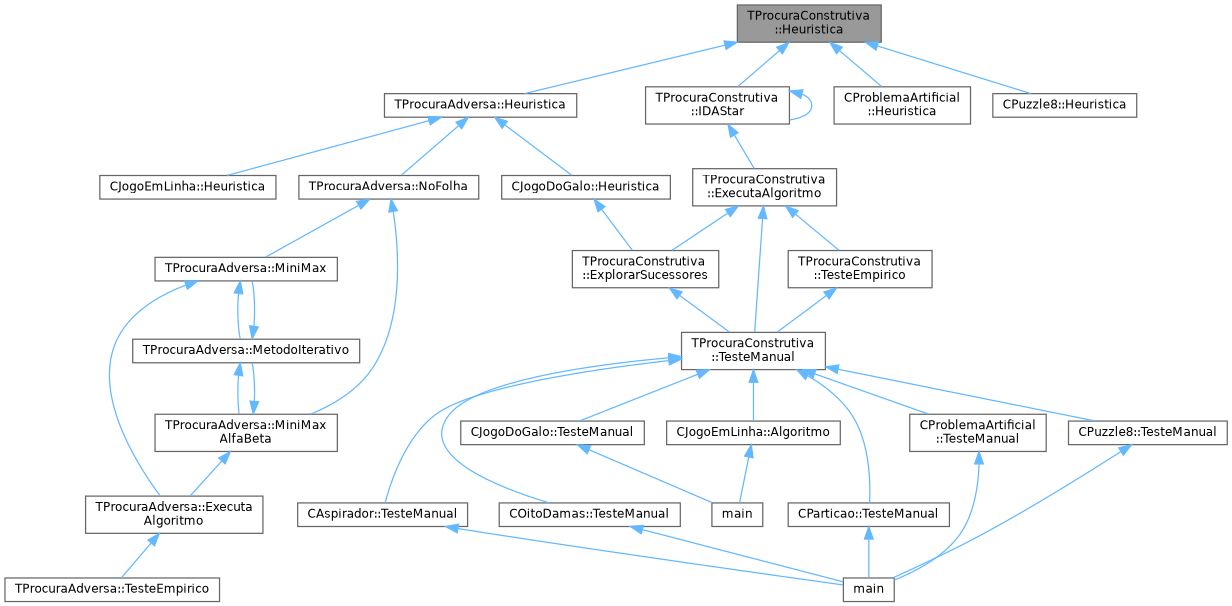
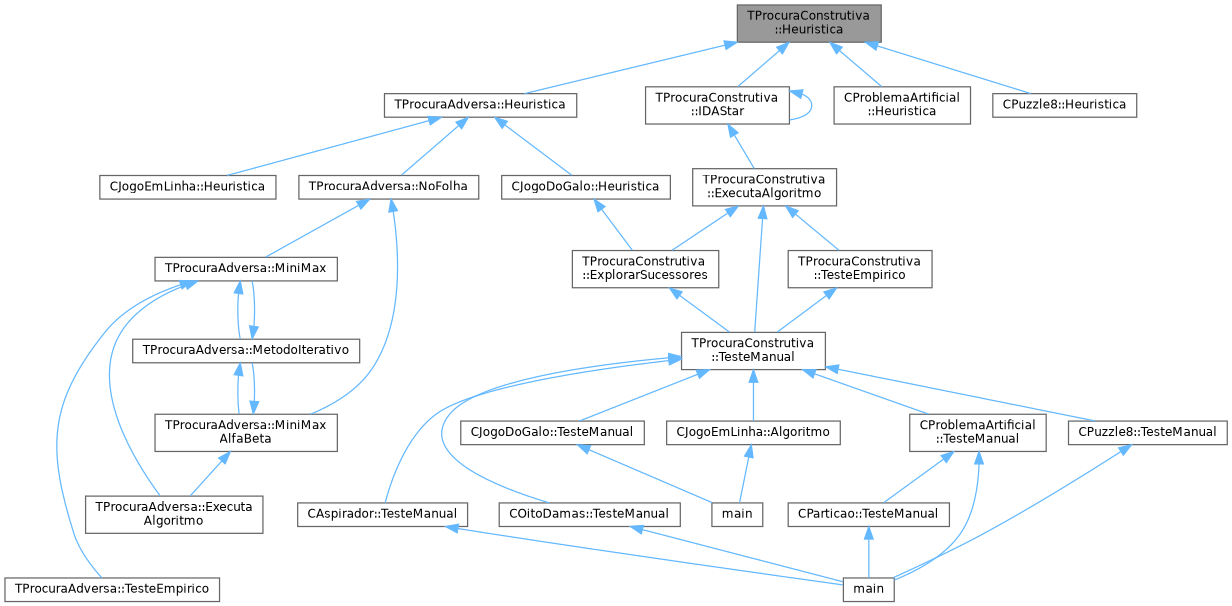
  digraph {
    rankdir=TB
    node [color=grey40 fillcolor=white fontname=Helvetica fontsize=10 shape=box style=filled]
    edge [color=steelblue1 dir=back fontname=Helvetica fontsize=10 labelfontname=Helvetica labelfontsize=10 style=solid]
    n1 [color=gray40 fillcolor=grey60 fontcolor=black height=0.2 label="TProcuraConstrutiva\l::Heuristica" width=0.4]
    n2 [height=0.2 label="TProcuraAdversa::Heuristica" width=0.4]
    n3 [height=0.2 label="CProblemaArtificial\l::Heuristica" width=0.4]
    n4 [height=0.2 label="CPuzzle8::Heuristica" width=0.4]
    n5 [height=0.2 label="TProcuraConstrutiva\l::IDAStar" width=0.4]
    n6 [height=0.2 label="TProcuraConstrutiva\l::ExplorarSucessores" width=0.4]
    n7 [height=0.2 label="TProcuraConstrutiva\l::TesteManual" width=0.4]
    n8 [height=0.2 label="CJogoDoGalo::Heuristica" width=0.4]
    n9 [height=0.2 label="CJogoEmLinha::Heuristica" width=0.4]
    n10 [height=0.2 label="TProcuraAdversa::NoFolha" width=0.4]
    n11 [height=0.2 label="TProcuraConstrutiva\l::ExecutaAlgoritmo" width=0.4]
    n12 [height=0.2 label="CJogoDoGalo::TesteManual" width=0.4]
    n13 [height=0.2 label="CJogoEmLinha::Algoritmo" width=0.4]
    n14 [height=0.2 label="CAspirador::TesteManual" width=0.4]
    n15 [height=0.2 label="COitoDamas::TesteManual" width=0.4]
    n16 [height=0.2 label="CParticao::TesteManual" width=0.4]
    n17 [height=0.2 label="CProblemaArtificial\l::TesteManual" width=0.4]
    n18 [height=0.2 label="CPuzzle8::TesteManual" width=0.4]
    n19 [height=0.2 label=main width=0.4]
    n20 [height=0.2 label=main width=0.4]
    n21 [height=0.2 label="TProcuraAdversa::MiniMax" width=0.4]
    n22 [height=0.2 label="TProcuraAdversa::MiniMax\lAlfaBeta" width=0.4]
    n23 [height=0.2 label="TProcuraAdversa::Executa\lAlgoritmo" width=0.4]
    n24 [height=0.2 label="TProcuraAdversa::MetodoIterativo" width=0.4]
    n25 [height=0.2 label="TProcuraAdversa::TesteEmpirico" width=0.4]
    n26 [height=0.2 label="TProcuraConstrutiva\l::TesteEmpirico" width=0.4]
    n1 -> n2
    n1 -> n3
    n1 -> n4
    n1 -> n5
    n2 -> n8
    n2 -> n9
    n2 -> n10
    n5 -> n5
    n5 -> n11
    n6 -> n7
    n7 -> n12
    n7 -> n13
    n7 -> n14
    n7 -> n15
-   n7 -> n16
+   n17 -> n16
    n7 -> n17
    n7 -> n18
    n8 -> n6
    n10 -> n21
    n10 -> n22
    n11 -> n6
    n11 -> n7
    n11 -> n26
    n12 -> n19
    n13 -> n19
    n14 -> n20
    n15 -> n20
    n16 -> n20
    n17 -> n20
    n18 -> n20
    n21 -> n23
    n21 -> n24
    n22 -> n23
    n22 -> n24
-   n23 -> n25
+   n21 -> n25
    n24 -> n21
    n24 -> n22
    n26 -> n7
  }
